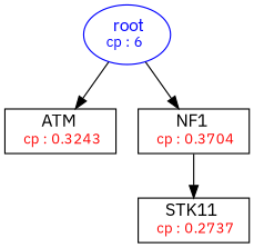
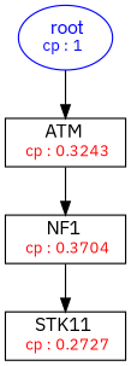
  digraph {
    fontname="IBM Plex Sans"
    fontsize=10
    node [fontname="IBM Plex Sans" shape=box]
    edge [fontname="IBM Plex Sans"]
-   n1 [color=Blue label=<<font color='Blue'> root</font><br/><font color='Blue' POINT-SIZE='12'>cp : 6 </font>> shape=oval]
+   n1 [color=Blue label=<<font color='Blue'> root</font><br/><font color='Blue' POINT-SIZE='12'>cp : 1 </font>> shape=oval]
    n2 [label=<ATM <br/> <font color='Red' POINT-SIZE='12'> cp : 0.3243 </font>>]
    n3 [label=<NF1 <br/> <font color='Red' POINT-SIZE='12'> cp : 0.3704 </font>>]
-   n4 [label=<STK11 <br/> <font color='Red' POINT-SIZE='12'> cp : 0.2737 </font>>]
+   n4 [label=<STK11 <br/> <font color='Red' POINT-SIZE='12'> cp : 0.2727 </font>>]
    n1 -> n2
-   n1 -> n3
+   n2 -> n3
    n3 -> n4
  }
